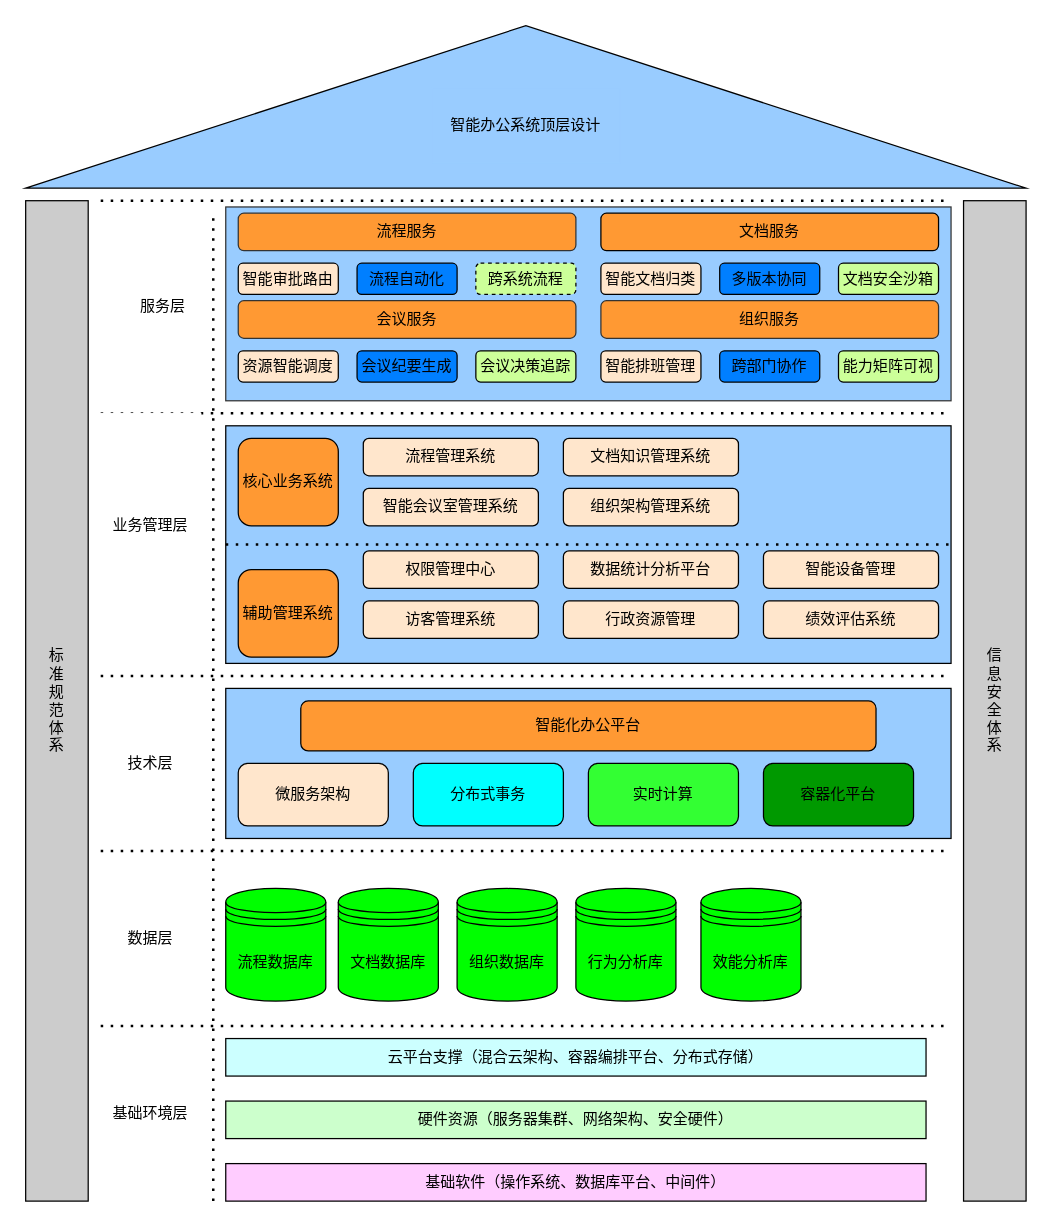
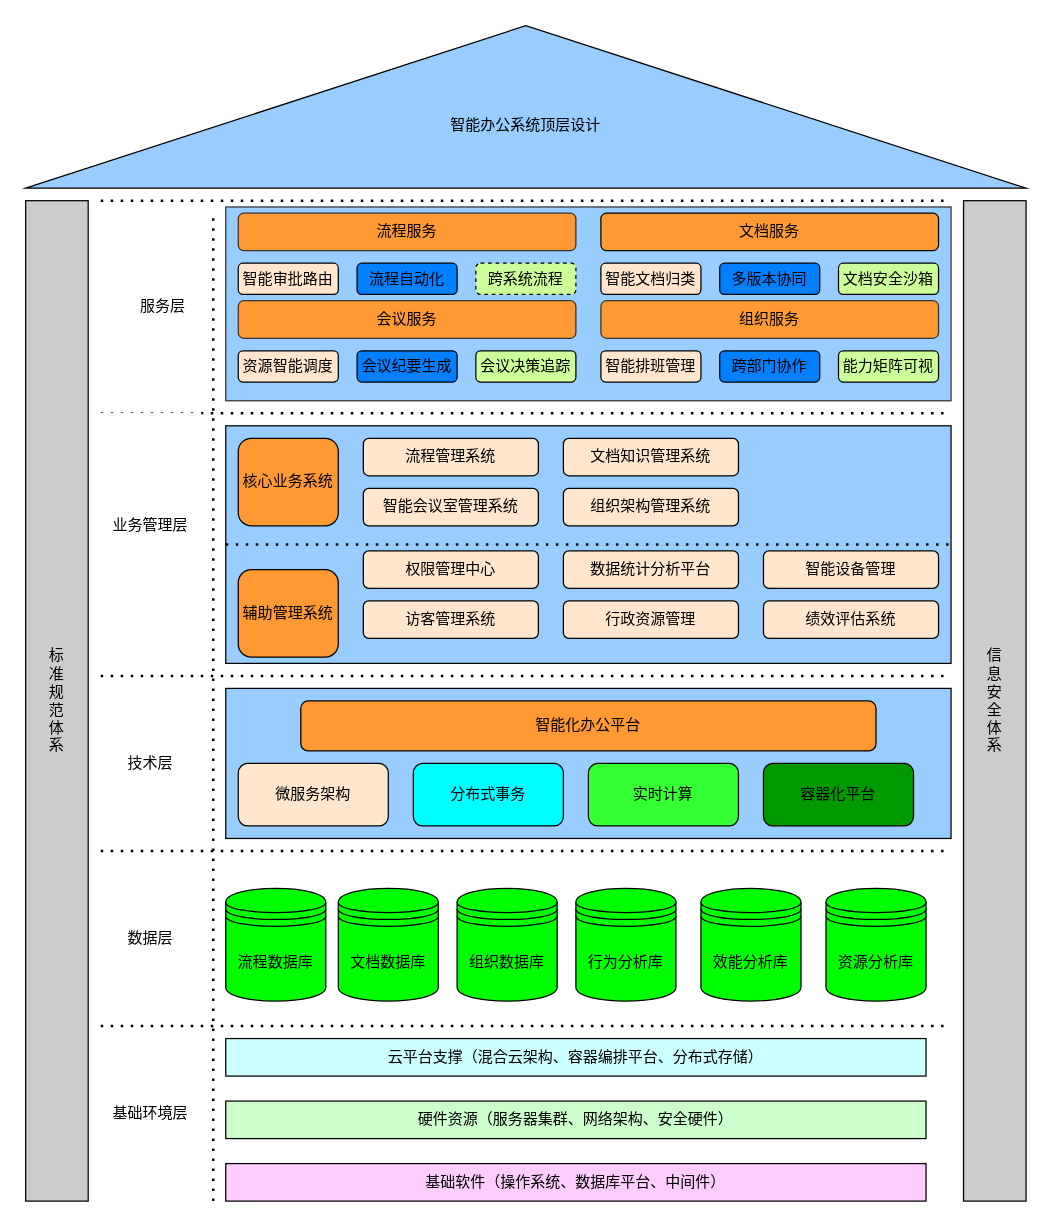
  <mxCell id="0" />
  <mxCell id="1" parent="0" />
  <mxCell id="2" value="" style="verticalLabelPosition=bottom;verticalAlign=top;html=1;shape=mxgraph.basic.acute_triangle;dx=0.5;fillColor=#99CCFF;" vertex="1" parent="1"><mxGeometry x="20" y="20" width="800" height="130" as="geometry" /></mxCell>
  <mxCell id="3" value="智能办公系统顶层设计" style="rounded=0;whiteSpace=wrap;html=1;fillColor=#99CCFF;strokeColor=#99CCFF;" vertex="1" parent="1"><mxGeometry x="345" y="70" width="150" height="60" as="geometry" /></mxCell>
  <mxCell id="4" value="服务层" style="rounded=0;whiteSpace=wrap;html=1;strokeColor=#FFFFFF;" vertex="1" parent="1"><mxGeometry x="80" y="160" width="100" height="170" as="geometry" /></mxCell>
  <mxCell id="5" value="" style="endArrow=none;dashed=1;html=1;dashPattern=1 3;strokeWidth=2;rounded=0;" edge="1" parent="1"><mxGeometry width="50" height="50" relative="1" as="geometry"><mxPoint x="170" y="960" as="sourcePoint" /><mxPoint x="170" y="170" as="targetPoint" /></mxGeometry></mxCell>
  <mxCell id="6" value="" style="endArrow=none;dashed=1;html=1;dashPattern=1 3;strokeWidth=2;rounded=0;" edge="1" parent="1"><mxGeometry width="50" height="50" relative="1" as="geometry"><mxPoint x="80" y="160" as="sourcePoint" /><mxPoint x="760" y="160" as="targetPoint" /></mxGeometry></mxCell>
  <mxCell id="7" value="" style="rounded=0;whiteSpace=wrap;html=1;fillColor=#99CCFF;strokeColor=#333333;" vertex="1" parent="1"><mxGeometry x="180" y="165" width="580" height="155" as="geometry" /></mxCell>
  <mxCell id="8" value="流程服务" style="rounded=1;whiteSpace=wrap;html=1;strokeColor=#333333;fillColor=#FF9933;" vertex="1" parent="1"><mxGeometry x="190" y="170" width="270" height="30" as="geometry" /></mxCell>
  <mxCell id="9" value="文档服务" style="rounded=1;whiteSpace=wrap;html=1;fillColor=#FF9933;" vertex="1" parent="1"><mxGeometry x="480" y="170" width="270" height="30" as="geometry" /></mxCell>
  <mxCell id="10" value="会议服务" style="rounded=1;whiteSpace=wrap;html=1;strokeColor=#333333;fillColor=#FF9933;" vertex="1" parent="1"><mxGeometry x="190" y="240" width="270" height="30" as="geometry" /></mxCell>
  <mxCell id="11" value="组织服务" style="rounded=1;whiteSpace=wrap;html=1;strokeColor=#333333;fillColor=#FF9933;" vertex="1" parent="1"><mxGeometry x="480" y="240" width="270" height="30" as="geometry" /></mxCell>
  <mxCell id="12" value="智能审批路由" style="rounded=1;whiteSpace=wrap;html=1;fillColor=#FFE6CC;" vertex="1" parent="1"><mxGeometry x="190" y="210" width="80" height="25" as="geometry" /></mxCell>
  <mxCell id="13" value="流程自动化" style="rounded=1;whiteSpace=wrap;html=1;fillColor=#007FFF;" vertex="1" parent="1"><mxGeometry x="285" y="210" width="80" height="25" as="geometry" /></mxCell>
  <mxCell id="14" value="跨系统流程" style="rounded=1;whiteSpace=wrap;html=1;fillColor=#CCFF99;dashed=1;" vertex="1" parent="1"><mxGeometry x="380" y="210" width="80" height="25" as="geometry" /></mxCell>
  <mxCell id="15" value="资源智能调度" style="rounded=1;whiteSpace=wrap;html=1;fillColor=#FFE6CC;" vertex="1" parent="1"><mxGeometry x="190" y="280" width="80" height="25" as="geometry" /></mxCell>
  <mxCell id="16" value="会议纪要生成" style="rounded=1;whiteSpace=wrap;html=1;fillColor=#007FFF;" vertex="1" parent="1"><mxGeometry x="285" y="280" width="80" height="25" as="geometry" /></mxCell>
  <mxCell id="17" value="会议决策追踪" style="rounded=1;whiteSpace=wrap;html=1;fillColor=#CCFF99;" vertex="1" parent="1"><mxGeometry x="380" y="280" width="80" height="25" as="geometry" /></mxCell>
  <mxCell id="18" value="智能文档归类" style="rounded=1;whiteSpace=wrap;html=1;fillColor=#FFE6CC;" vertex="1" parent="1"><mxGeometry x="480" y="210" width="80" height="25" as="geometry" /></mxCell>
  <mxCell id="19" value="多版本协同" style="rounded=1;whiteSpace=wrap;html=1;fillColor=#007FFF;" vertex="1" parent="1"><mxGeometry x="575" y="210" width="80" height="25" as="geometry" /></mxCell>
  <mxCell id="20" value="文档安全沙箱" style="rounded=1;whiteSpace=wrap;html=1;fillColor=#CCFF99;" vertex="1" parent="1"><mxGeometry x="670" y="210" width="80" height="25" as="geometry" /></mxCell>
  <mxCell id="21" value="智能排班管理" style="rounded=1;whiteSpace=wrap;html=1;fillColor=#FFE6CC;" vertex="1" parent="1"><mxGeometry x="480" y="280" width="80" height="25" as="geometry" /></mxCell>
  <mxCell id="22" value="跨部门协作" style="rounded=1;whiteSpace=wrap;html=1;fillColor=#007FFF;" vertex="1" parent="1"><mxGeometry x="575" y="280" width="80" height="25" as="geometry" /></mxCell>
  <mxCell id="23" value="能力矩阵可视" style="rounded=1;whiteSpace=wrap;html=1;fillColor=#CCFF99;" vertex="1" parent="1"><mxGeometry x="670" y="280" width="80" height="25" as="geometry" /></mxCell>
  <mxCell id="24" value="" style="endArrow=none;dashed=1;html=1;dashPattern=1 3;strokeWidth=2;rounded=0;" edge="1" parent="1"><mxGeometry width="50" height="50" relative="1" as="geometry"><mxPoint x="80" y="330" as="sourcePoint" /><mxPoint x="760" y="330" as="targetPoint" /></mxGeometry></mxCell>
  <mxCell id="25" value="业务管理层" style="rounded=0;whiteSpace=wrap;html=1;strokeColor=#FFFFFF;" vertex="1" parent="1"><mxGeometry x="80" y="330" width="80" height="180" as="geometry" /></mxCell>
  <mxCell id="26" value="" style="rounded=0;whiteSpace=wrap;html=1;fillColor=#99CCFF;" vertex="1" parent="1"><mxGeometry x="180" y="340" width="580" height="190" as="geometry" /></mxCell>
  <mxCell id="27" value="核心业务系统" style="rounded=1;whiteSpace=wrap;html=1;fillColor=#FF9933;" vertex="1" parent="1"><mxGeometry x="190" y="350" width="80" height="70" as="geometry" /></mxCell>
  <mxCell id="28" value="辅助管理系统" style="rounded=1;whiteSpace=wrap;html=1;fillColor=#FF9933;" vertex="1" parent="1"><mxGeometry x="190" y="455" width="80" height="70" as="geometry" /></mxCell>
  <mxCell id="29" value="流程管理系统" style="rounded=1;whiteSpace=wrap;html=1;fillColor=#FFE6CC;" vertex="1" parent="1"><mxGeometry x="290" y="350" width="140" height="30" as="geometry" /></mxCell>
  <mxCell id="30" value="智能会议室管理系统" style="rounded=1;whiteSpace=wrap;html=1;fillColor=#FFE6CC;" vertex="1" parent="1"><mxGeometry x="290" y="390" width="140" height="30" as="geometry" /></mxCell>
  <mxCell id="31" value="文档知识管理系统" style="rounded=1;whiteSpace=wrap;html=1;fillColor=#FFE6CC;" vertex="1" parent="1"><mxGeometry x="450" y="350" width="140" height="30" as="geometry" /></mxCell>
  <mxCell id="32" value="组织架构管理系统" style="rounded=1;whiteSpace=wrap;html=1;fillColor=#FFE6CC;" vertex="1" parent="1"><mxGeometry x="450" y="390" width="140" height="30" as="geometry" /></mxCell>
  <mxCell id="33" value="权限管理中心" style="rounded=1;whiteSpace=wrap;html=1;fillColor=#FFE6CC;" vertex="1" parent="1"><mxGeometry x="290" y="440" width="140" height="30" as="geometry" /></mxCell>
  <mxCell id="34" value="访客管理系统" style="rounded=1;whiteSpace=wrap;html=1;fillColor=#FFE6CC;" vertex="1" parent="1"><mxGeometry x="290" y="480" width="140" height="30" as="geometry" /></mxCell>
  <mxCell id="35" value="数据统计分析平台" style="rounded=1;whiteSpace=wrap;html=1;fillColor=#FFE6CC;" vertex="1" parent="1"><mxGeometry x="450" y="440" width="140" height="30" as="geometry" /></mxCell>
  <mxCell id="36" value="行政资源管理" style="rounded=1;whiteSpace=wrap;html=1;fillColor=#FFE6CC;" vertex="1" parent="1"><mxGeometry x="450" y="480" width="140" height="30" as="geometry" /></mxCell>
  <mxCell id="37" value="智能设备管理" style="rounded=1;whiteSpace=wrap;html=1;fillColor=#FFE6CC;" vertex="1" parent="1"><mxGeometry x="610" y="440" width="140" height="30" as="geometry" /></mxCell>
  <mxCell id="38" value="绩效评估系统" style="rounded=1;whiteSpace=wrap;html=1;fillColor=#FFE6CC;" vertex="1" parent="1"><mxGeometry x="610" y="480" width="140" height="30" as="geometry" /></mxCell>
  <mxCell id="39" value="" style="endArrow=none;dashed=1;html=1;dashPattern=1 3;strokeWidth=2;rounded=0;entryX=1;entryY=0.5;entryDx=0;entryDy=0;exitX=0;exitY=0.5;exitDx=0;exitDy=0;" edge="1" parent="1" source="26" target="26"><mxGeometry width="50" height="50" relative="1" as="geometry"><mxPoint x="100" y="480" as="sourcePoint" /><mxPoint x="170" y="440" as="targetPoint" /></mxGeometry></mxCell>
  <mxCell id="40" value="" style="endArrow=none;dashed=1;html=1;dashPattern=1 3;strokeWidth=2;rounded=0;" edge="1" parent="1"><mxGeometry width="50" height="50" relative="1" as="geometry"><mxPoint x="80" y="540" as="sourcePoint" /><mxPoint x="760" y="540" as="targetPoint" /></mxGeometry></mxCell>
  <mxCell id="41" value="技术层" style="rounded=0;whiteSpace=wrap;html=1;strokeColor=#FFFFFF;" vertex="1" parent="1"><mxGeometry x="80" y="560" width="80" height="100" as="geometry" /></mxCell>
  <mxCell id="42" value="" style="rounded=0;whiteSpace=wrap;html=1;fillColor=#99CCFF;" vertex="1" parent="1"><mxGeometry x="180" y="550" width="580" height="120" as="geometry" /></mxCell>
  <mxCell id="43" value="智能化办公平台" style="rounded=1;whiteSpace=wrap;html=1;fillColor=#FF9933;" vertex="1" parent="1"><mxGeometry x="240" y="560" width="460" height="40" as="geometry" /></mxCell>
  <mxCell id="44" value="微服务架构" style="rounded=1;whiteSpace=wrap;html=1;fillColor=#FFE6CC;" vertex="1" parent="1"><mxGeometry x="190" y="610" width="120" height="50" as="geometry" /></mxCell>
  <mxCell id="45" value="分布式事务" style="rounded=1;whiteSpace=wrap;html=1;fillColor=#00FFFF;" vertex="1" parent="1"><mxGeometry x="330" y="610" width="120" height="50" as="geometry" /></mxCell>
  <mxCell id="46" value="实时计算" style="rounded=1;whiteSpace=wrap;html=1;fillColor=#33FF33;" vertex="1" parent="1"><mxGeometry x="470" y="610" width="120" height="50" as="geometry" /></mxCell>
  <mxCell id="47" value="容器化平台" style="rounded=1;whiteSpace=wrap;html=1;fillColor=#009900;" vertex="1" parent="1"><mxGeometry x="610" y="610" width="120" height="50" as="geometry" /></mxCell>
  <mxCell id="48" value="" style="endArrow=none;dashed=1;html=1;dashPattern=1 3;strokeWidth=2;rounded=0;" edge="1" parent="1"><mxGeometry width="50" height="50" relative="1" as="geometry"><mxPoint x="80" y="680" as="sourcePoint" /><mxPoint x="760" y="680" as="targetPoint" /></mxGeometry></mxCell>
  <mxCell id="49" value="数据层" style="rounded=0;whiteSpace=wrap;html=1;strokeColor=#FFFFFF;" vertex="1" parent="1"><mxGeometry x="80" y="700" width="80" height="100" as="geometry" /></mxCell>
  <mxCell id="50" value="流程数据库" style="shape=datastore;whiteSpace=wrap;html=1;fillColor=#00FF00;" vertex="1" parent="1"><mxGeometry x="180" y="710" width="80" height="90" as="geometry" /></mxCell>
  <mxCell id="51" value="组织数据库" style="shape=datastore;whiteSpace=wrap;html=1;fillColor=#00FF00;" vertex="1" parent="1"><mxGeometry x="365" y="710" width="80" height="90" as="geometry" /></mxCell>
  <mxCell id="52" value="行为分析库" style="shape=datastore;whiteSpace=wrap;html=1;fillColor=#00FF00;" vertex="1" parent="1"><mxGeometry x="460" y="710" width="80" height="90" as="geometry" /></mxCell>
  <mxCell id="53" value="文档数据库" style="shape=datastore;whiteSpace=wrap;html=1;fillColor=#00FF00;" vertex="1" parent="1"><mxGeometry x="270" y="710" width="80" height="90" as="geometry" /></mxCell>
  <mxCell id="54" value="效能分析库" style="shape=datastore;whiteSpace=wrap;html=1;fillColor=#00FF00;" vertex="1" parent="1"><mxGeometry x="560" y="710" width="80" height="90" as="geometry" /></mxCell>
+ <mxCell id="55" value="资源分析库" style="shape=datastore;whiteSpace=wrap;html=1;fillColor=#00FF00;" vertex="1" parent="1"><mxGeometry x="660" y="710" width="80" height="90" as="geometry" /></mxCell>
  <mxCell id="56" value="" style="endArrow=none;dashed=1;html=1;dashPattern=1 3;strokeWidth=2;rounded=0;" edge="1" parent="1"><mxGeometry width="50" height="50" relative="1" as="geometry"><mxPoint x="80" y="820" as="sourcePoint" /><mxPoint x="760" y="820" as="targetPoint" /></mxGeometry></mxCell>
  <mxCell id="57" value="基础环境层" style="rounded=0;whiteSpace=wrap;html=1;strokeColor=#FFFFFF;" vertex="1" parent="1"><mxGeometry x="80" y="830" width="80" height="120" as="geometry" /></mxCell>
  <mxCell id="58" value="云平台支撑（混合云架构、容器编排平台、分布式存储）" style="rounded=0;whiteSpace=wrap;html=1;fillColor=#CCFFFF;" vertex="1" parent="1"><mxGeometry x="180" y="830" width="560" height="30" as="geometry" /></mxCell>
  <mxCell id="59" value="硬件资源（服务器集群、网络架构、安全硬件）" style="rounded=0;whiteSpace=wrap;html=1;fillColor=#CCFFCC;" vertex="1" parent="1"><mxGeometry x="180" y="880" width="560" height="30" as="geometry" /></mxCell>
  <mxCell id="60" value="基础软件（操作系统、数据库平台、中间件）" style="rounded=0;whiteSpace=wrap;html=1;fillColor=#FFCCFF;" vertex="1" parent="1"><mxGeometry x="180" y="930" width="560" height="30" as="geometry" /></mxCell>
  <mxCell id="61" value="标&lt;div&gt;准&lt;/div&gt;&lt;div&gt;规&lt;/div&gt;&lt;div&gt;范&lt;/div&gt;&lt;div&gt;体&lt;/div&gt;&lt;div&gt;系&lt;/div&gt;" style="rounded=0;whiteSpace=wrap;html=1;fillColor=#CCCCCC;" vertex="1" parent="1"><mxGeometry x="20" y="160" width="50" height="800" as="geometry" /></mxCell>
  <mxCell id="62" value="信&lt;div&gt;息&lt;/div&gt;&lt;div&gt;安&lt;/div&gt;&lt;div&gt;全&lt;/div&gt;&lt;div&gt;体&lt;/div&gt;&lt;div&gt;系&lt;/div&gt;" style="rounded=0;whiteSpace=wrap;html=1;fillColor=#CCCCCC;" vertex="1" parent="1"><mxGeometry x="770" y="160" width="50" height="800" as="geometry" /></mxCell>
